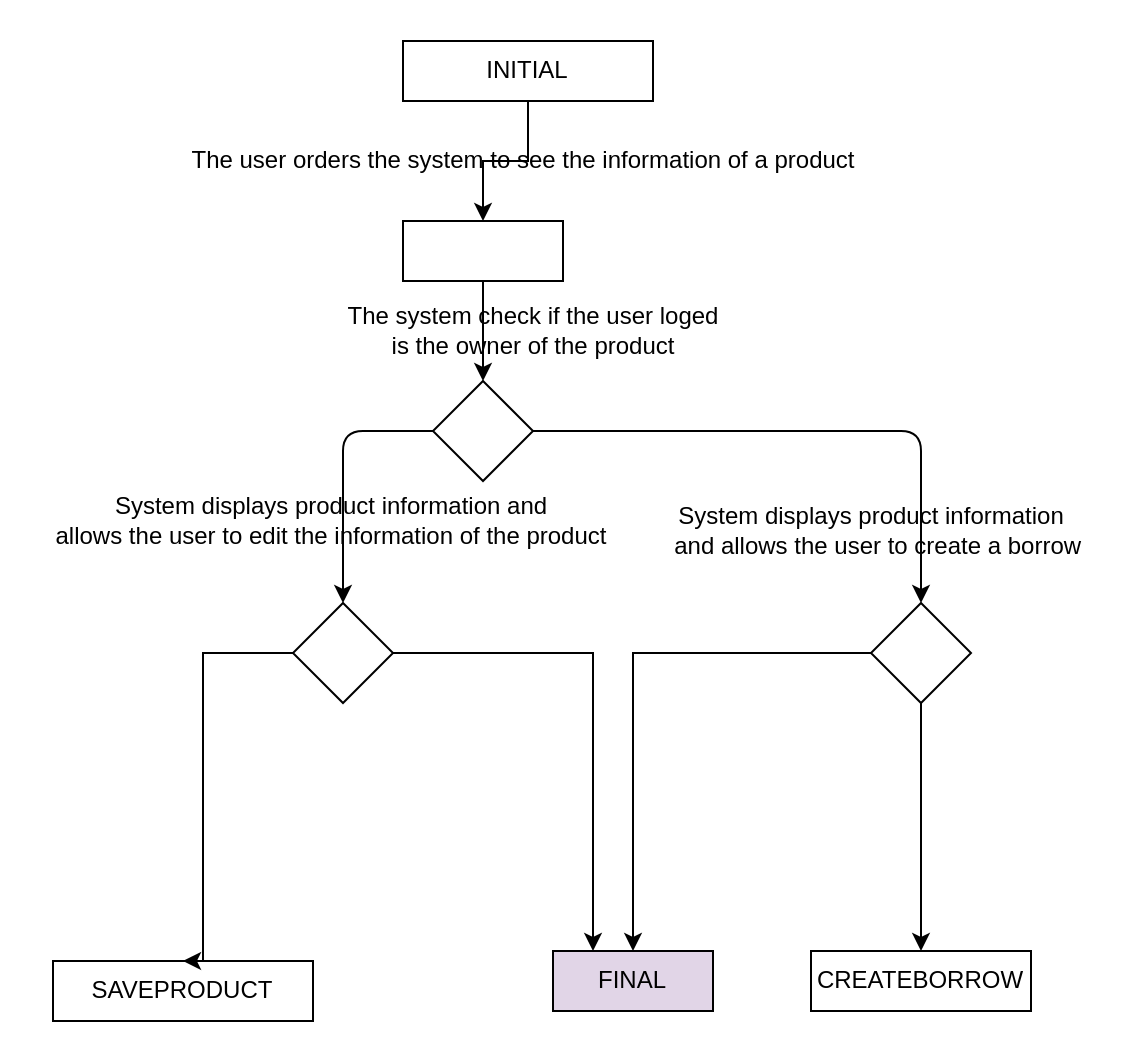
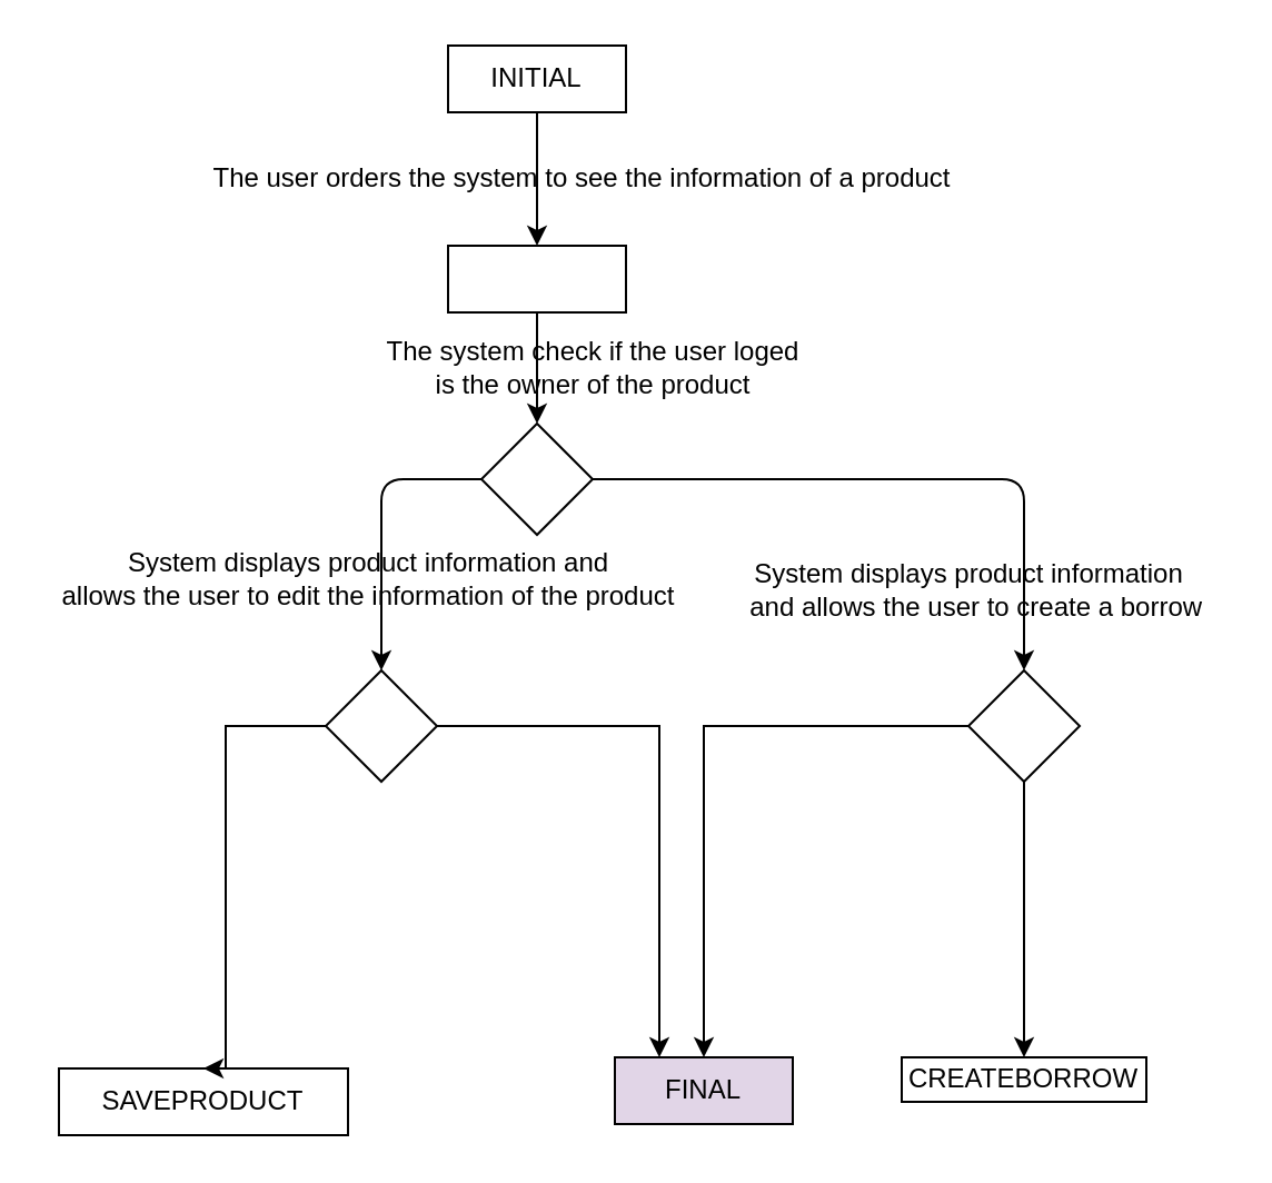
  <mxCell id="0" />
  <mxCell id="1" parent="0" />
  <mxCell id="2" value="" style="edgeStyle=orthogonalEdgeStyle;rounded=0;orthogonalLoop=1;jettySize=auto;html=1;" parent="1" source="3" target="5" edge="1"><mxGeometry relative="1" as="geometry" /></mxCell>
- <mxCell id="3" value="INITIAL" style="rounded=0;whiteSpace=wrap;html=1;" parent="1" vertex="1"><mxGeometry x="201" y="20" width="125" height="30" as="geometry" /></mxCell>
+ <mxCell id="3" value="INITIAL" style="rounded=0;whiteSpace=wrap;html=1;" parent="1" vertex="1"><mxGeometry x="201" y="20" width="80" height="30" as="geometry" /></mxCell>
  <mxCell id="4" value="" style="edgeStyle=orthogonalEdgeStyle;rounded=0;orthogonalLoop=1;jettySize=auto;html=1;" parent="1" source="5" target="8" edge="1"><mxGeometry relative="1" as="geometry" /></mxCell>
  <mxCell id="5" value="" style="rounded=0;whiteSpace=wrap;html=1;" parent="1" vertex="1"><mxGeometry x="201" y="110" width="80" height="30" as="geometry" /></mxCell>
  <mxCell id="6" value="The user orders the system to see the information of a product" style="text;html=1;align=center;verticalAlign=middle;resizable=0;points=[];autosize=1;" parent="1" vertex="1"><mxGeometry x="86" y="70" width="350" height="20" as="geometry" /></mxCell>
  <mxCell id="7" value="The system check if the user loged &lt;br&gt;is the owner of the product" style="text;html=1;align=center;verticalAlign=middle;resizable=0;points=[];autosize=1;" parent="1" vertex="1"><mxGeometry x="166" y="150" width="200" height="30" as="geometry" /></mxCell>
  <mxCell id="8" value="" style="rhombus;whiteSpace=wrap;html=1;" parent="1" vertex="1"><mxGeometry x="216" y="190" width="50" height="50" as="geometry" /></mxCell>
  <mxCell id="9" value="" style="edgeStyle=orthogonalEdgeStyle;rounded=0;orthogonalLoop=1;jettySize=auto;html=1;exitX=0.5;exitY=1;exitDx=0;exitDy=0;" parent="1" source="21" target="14" edge="1"><mxGeometry relative="1" as="geometry"><mxPoint x="331" y="330" as="sourcePoint" /></mxGeometry></mxCell>
  <mxCell id="10" value="" style="endArrow=classic;html=1;exitX=0;exitY=0.5;exitDx=0;exitDy=0;entryX=0.5;entryY=0;entryDx=0;entryDy=0;" parent="1" source="8" target="19" edge="1"><mxGeometry width="50" height="50" relative="1" as="geometry"><mxPoint x="261" y="480" as="sourcePoint" /><mxPoint x="171" y="300" as="targetPoint" /><Array as="points"><mxPoint x="171" y="215" /></Array></mxGeometry></mxCell>
  <mxCell id="11" value="" style="endArrow=classic;html=1;exitX=1;exitY=0.5;exitDx=0;exitDy=0;entryX=0.5;entryY=0;entryDx=0;entryDy=0;" parent="1" source="8" target="21" edge="1"><mxGeometry width="50" height="50" relative="1" as="geometry"><mxPoint x="226" y="225" as="sourcePoint" /><mxPoint x="331" y="300" as="targetPoint" /><Array as="points"><mxPoint x="460" y="215" /></Array></mxGeometry></mxCell>
  <mxCell id="12" value="System displays product information and &lt;br&gt;allows the user to edit the information of the product" style="text;html=1;align=center;verticalAlign=middle;resizable=0;points=[];autosize=1;" parent="1" vertex="1"><mxGeometry x="20" y="245" width="290" height="30" as="geometry" /></mxCell>
  <mxCell id="13" value="&lt;div&gt;System displays product information&lt;/div&gt;&lt;div&gt;&amp;nbsp; and allows the user to create a borrow&lt;/div&gt;" style="text;html=1;align=center;verticalAlign=middle;resizable=0;points=[];autosize=1;" parent="1" vertex="1"><mxGeometry x="320" y="250" width="230" height="30" as="geometry" /></mxCell>
- <mxCell id="14" value="CREATEBORROW" style="rounded=0;whiteSpace=wrap;html=1;" parent="1" vertex="1"><mxGeometry x="405" y="475" width="110" height="30" as="geometry" /></mxCell>
+ <mxCell id="14" value="CREATEBORROW" style="rounded=0;whiteSpace=wrap;html=1;" parent="1" vertex="1"><mxGeometry x="405" y="475" width="110" height="20" as="geometry" /></mxCell>
  <mxCell id="15" value="FINAL" style="rounded=0;whiteSpace=wrap;html=1;fillColor=#e1d5e7;" parent="1" vertex="1"><mxGeometry x="276" y="475" width="80" height="30" as="geometry" /></mxCell>
  <mxCell id="16" value="SAVEPRODUCT" style="rounded=0;whiteSpace=wrap;html=1;" parent="1" vertex="1"><mxGeometry x="26" y="480" width="130" height="30" as="geometry" /></mxCell>
  <mxCell id="17" style="edgeStyle=orthogonalEdgeStyle;rounded=0;orthogonalLoop=1;jettySize=auto;html=1;entryX=0.5;entryY=0;entryDx=0;entryDy=0;" parent="1" source="19" target="16" edge="1"><mxGeometry relative="1" as="geometry"><Array as="points"><mxPoint x="101" y="326" /></Array></mxGeometry></mxCell>
  <mxCell id="18" style="edgeStyle=orthogonalEdgeStyle;rounded=0;orthogonalLoop=1;jettySize=auto;html=1;entryX=0.25;entryY=0;entryDx=0;entryDy=0;" parent="1" source="19" target="15" edge="1"><mxGeometry relative="1" as="geometry" /></mxCell>
  <mxCell id="19" value="" style="rhombus;whiteSpace=wrap;html=1;" parent="1" vertex="1"><mxGeometry x="146" y="301" width="50" height="50" as="geometry" /></mxCell>
  <mxCell id="20" style="edgeStyle=orthogonalEdgeStyle;rounded=0;orthogonalLoop=1;jettySize=auto;html=1;entryX=0.5;entryY=0;entryDx=0;entryDy=0;" parent="1" source="21" target="15" edge="1"><mxGeometry relative="1" as="geometry" /></mxCell>
  <mxCell id="21" value="" style="rhombus;whiteSpace=wrap;html=1;" parent="1" vertex="1"><mxGeometry x="435" y="301" width="50" height="50" as="geometry" /></mxCell>
